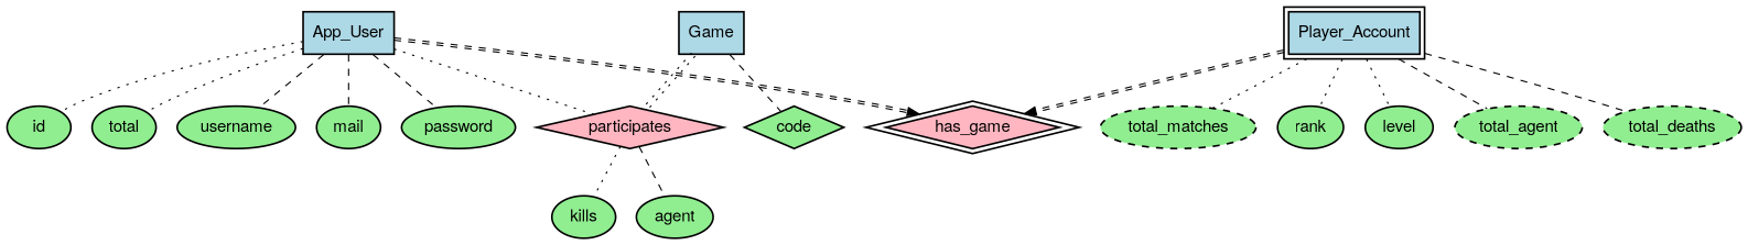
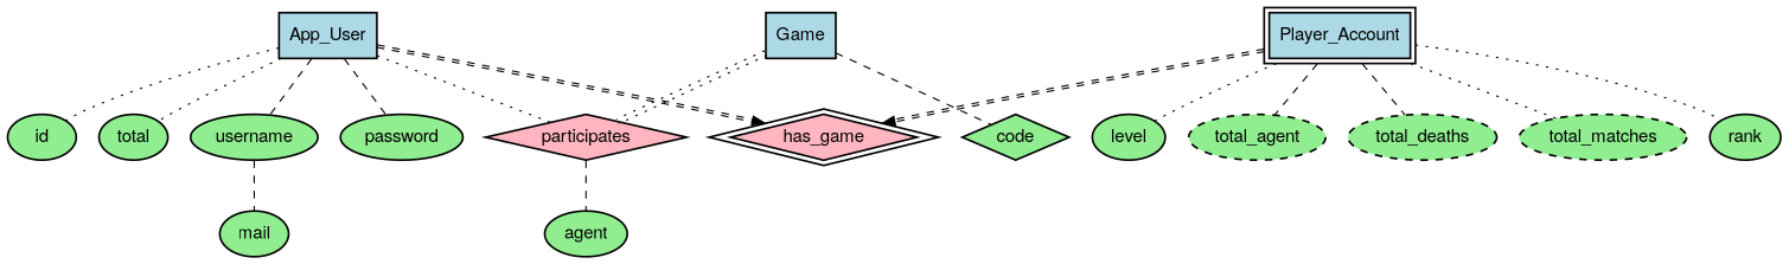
  graph {
    rankdir=TB
    node [fillcolor=lightgreen fontname="Helvetica,Arial,sans-serif" penwidth=1.5 shape=ellipse style=filled peripheries=1]
    edge [style=dashed]
    App_User [fillcolor=lightblue shape=box peripheries=""]
    participates [fillcolor=lightpink shape=diamond peripheries=""]
    has_game [fillcolor=lightpink peripheries=2 shape=diamond]
    n4 [label=total]
    username
    mail
    password
    id
-   kills
    agent
    Game [fillcolor=lightblue shape=box peripheries=""]
    code [shape=diamond]
    Player_Account [fillcolor=lightblue peripheries=2 shape=box]
    rank
    level
    n16 [label=total_agent style="filled,dashed"]
    total_deaths [style="filled,dashed"]
    total_matches [style="filled,dashed"]
    App_User -- participates [style=dotted]
    App_User -- has_game [color="black:black" dir=forward]
    App_User -- n4 [style=dotted]
    App_User -- username
-   App_User -- mail
+   username -- mail
    App_User -- password
    App_User -- id [style=dotted]
-   participates -- kills [style=dotted]
    participates -- agent
    Game -- participates [color="black:invis:black" style=dotted]
    Game -- code
    Player_Account -- has_game [color="black:black" dir=forward]
    Player_Account -- rank [style=dotted]
    Player_Account -- level [style=dotted]
    Player_Account -- n16
    Player_Account -- total_deaths
    Player_Account -- total_matches [style=dotted]
  }
